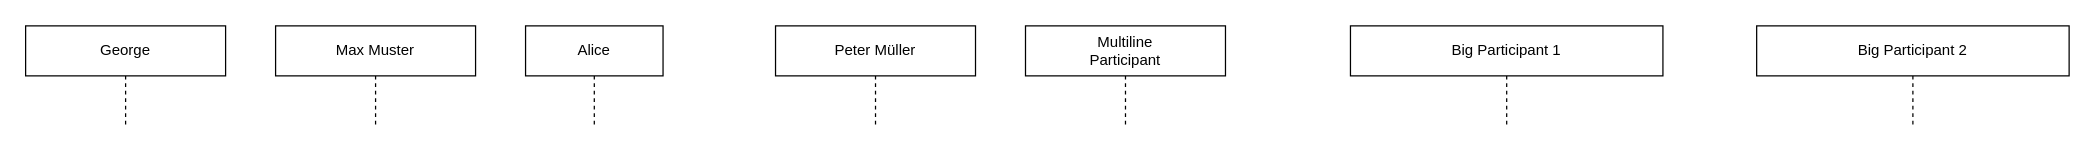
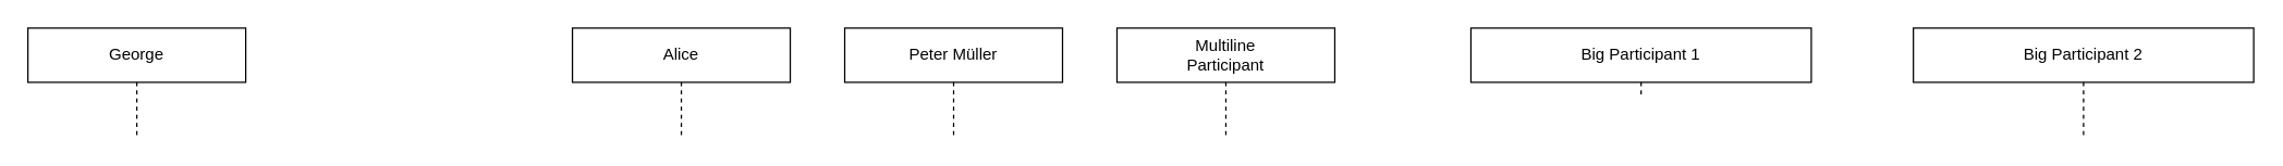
  <mxCell id="0" />
  <mxCell id="1" parent="0" />
  <mxCell id="2" value="George" parent="1" style="shape=umlLifeline;perimeter=lifelinePerimeter;whiteSpace=wrap;html=1;container=1;dropTarget=0;collapsible=0;recursiveResize=0;outlineConnect=0;portConstraint=eastwest;newEdgeStyle={&quot;curved&quot;:0,&quot;rounded&quot;:0};" vertex="1"><mxGeometry x="20" y="20" width="160" height="80" as="geometry" /></mxCell>
- <mxCell id="3" value="Max Muster" parent="1" style="shape=umlLifeline;perimeter=lifelinePerimeter;whiteSpace=wrap;html=1;container=1;dropTarget=0;collapsible=0;recursiveResize=0;outlineConnect=0;portConstraint=eastwest;newEdgeStyle={&quot;curved&quot;:0,&quot;rounded&quot;:0};" vertex="1"><mxGeometry x="220" y="20" width="160" height="80" as="geometry" /></mxCell>
- <mxCell id="4" value="Alice" parent="1" style="shape=umlLifeline;perimeter=lifelinePerimeter;whiteSpace=wrap;html=1;container=1;dropTarget=0;collapsible=0;recursiveResize=0;outlineConnect=0;portConstraint=eastwest;newEdgeStyle={&quot;curved&quot;:0,&quot;rounded&quot;:0};" vertex="1"><mxGeometry x="420" y="20" width="110" height="80" as="geometry" /></mxCell>
+ <mxCell id="4" value="Alice" parent="1" style="shape=umlLifeline;perimeter=lifelinePerimeter;whiteSpace=wrap;html=1;container=1;dropTarget=0;collapsible=0;recursiveResize=0;outlineConnect=0;portConstraint=eastwest;newEdgeStyle={&quot;curved&quot;:0,&quot;rounded&quot;:0};" vertex="1"><mxGeometry x="420" y="20" width="160" height="80" as="geometry" /></mxCell>
  <mxCell id="5" value="Peter Müller" parent="1" style="shape=umlLifeline;perimeter=lifelinePerimeter;whiteSpace=wrap;html=1;container=1;dropTarget=0;collapsible=0;recursiveResize=0;outlineConnect=0;portConstraint=eastwest;newEdgeStyle={&quot;curved&quot;:0,&quot;rounded&quot;:0};" vertex="1"><mxGeometry x="620" y="20" width="160" height="80" as="geometry" /></mxCell>
  <mxCell id="6" value="Multiline&lt;br/&gt;Participant" parent="1" style="shape=umlLifeline;perimeter=lifelinePerimeter;whiteSpace=wrap;html=1;container=1;dropTarget=0;collapsible=0;recursiveResize=0;outlineConnect=0;portConstraint=eastwest;newEdgeStyle={&quot;curved&quot;:0,&quot;rounded&quot;:0};" vertex="1"><mxGeometry x="820" y="20" width="160" height="80" as="geometry" /></mxCell>
- <mxCell id="7" value="Big Participant 1" parent="1" style="shape=umlLifeline;perimeter=lifelinePerimeter;whiteSpace=wrap;html=1;container=1;dropTarget=0;collapsible=0;recursiveResize=0;outlineConnect=0;portConstraint=eastwest;newEdgeStyle={&quot;curved&quot;:0,&quot;rounded&quot;:0};" vertex="1"><mxGeometry x="1080" y="20" width="250" height="80" as="geometry" /></mxCell>
+ <mxCell id="7" value="Big Participant 1" parent="1" style="shape=umlLifeline;perimeter=lifelinePerimeter;whiteSpace=wrap;html=1;container=1;dropTarget=0;collapsible=0;recursiveResize=0;outlineConnect=0;portConstraint=eastwest;newEdgeStyle={&quot;curved&quot;:0,&quot;rounded&quot;:0};" vertex="1"><mxGeometry x="1080" y="20" width="250" height="50" as="geometry" /></mxCell>
  <mxCell id="8" value="Big Participant 2" parent="1" style="shape=umlLifeline;perimeter=lifelinePerimeter;whiteSpace=wrap;html=1;container=1;dropTarget=0;collapsible=0;recursiveResize=0;outlineConnect=0;portConstraint=eastwest;newEdgeStyle={&quot;curved&quot;:0,&quot;rounded&quot;:0};" vertex="1"><mxGeometry x="1405" y="20" width="250" height="80" as="geometry" /></mxCell>
